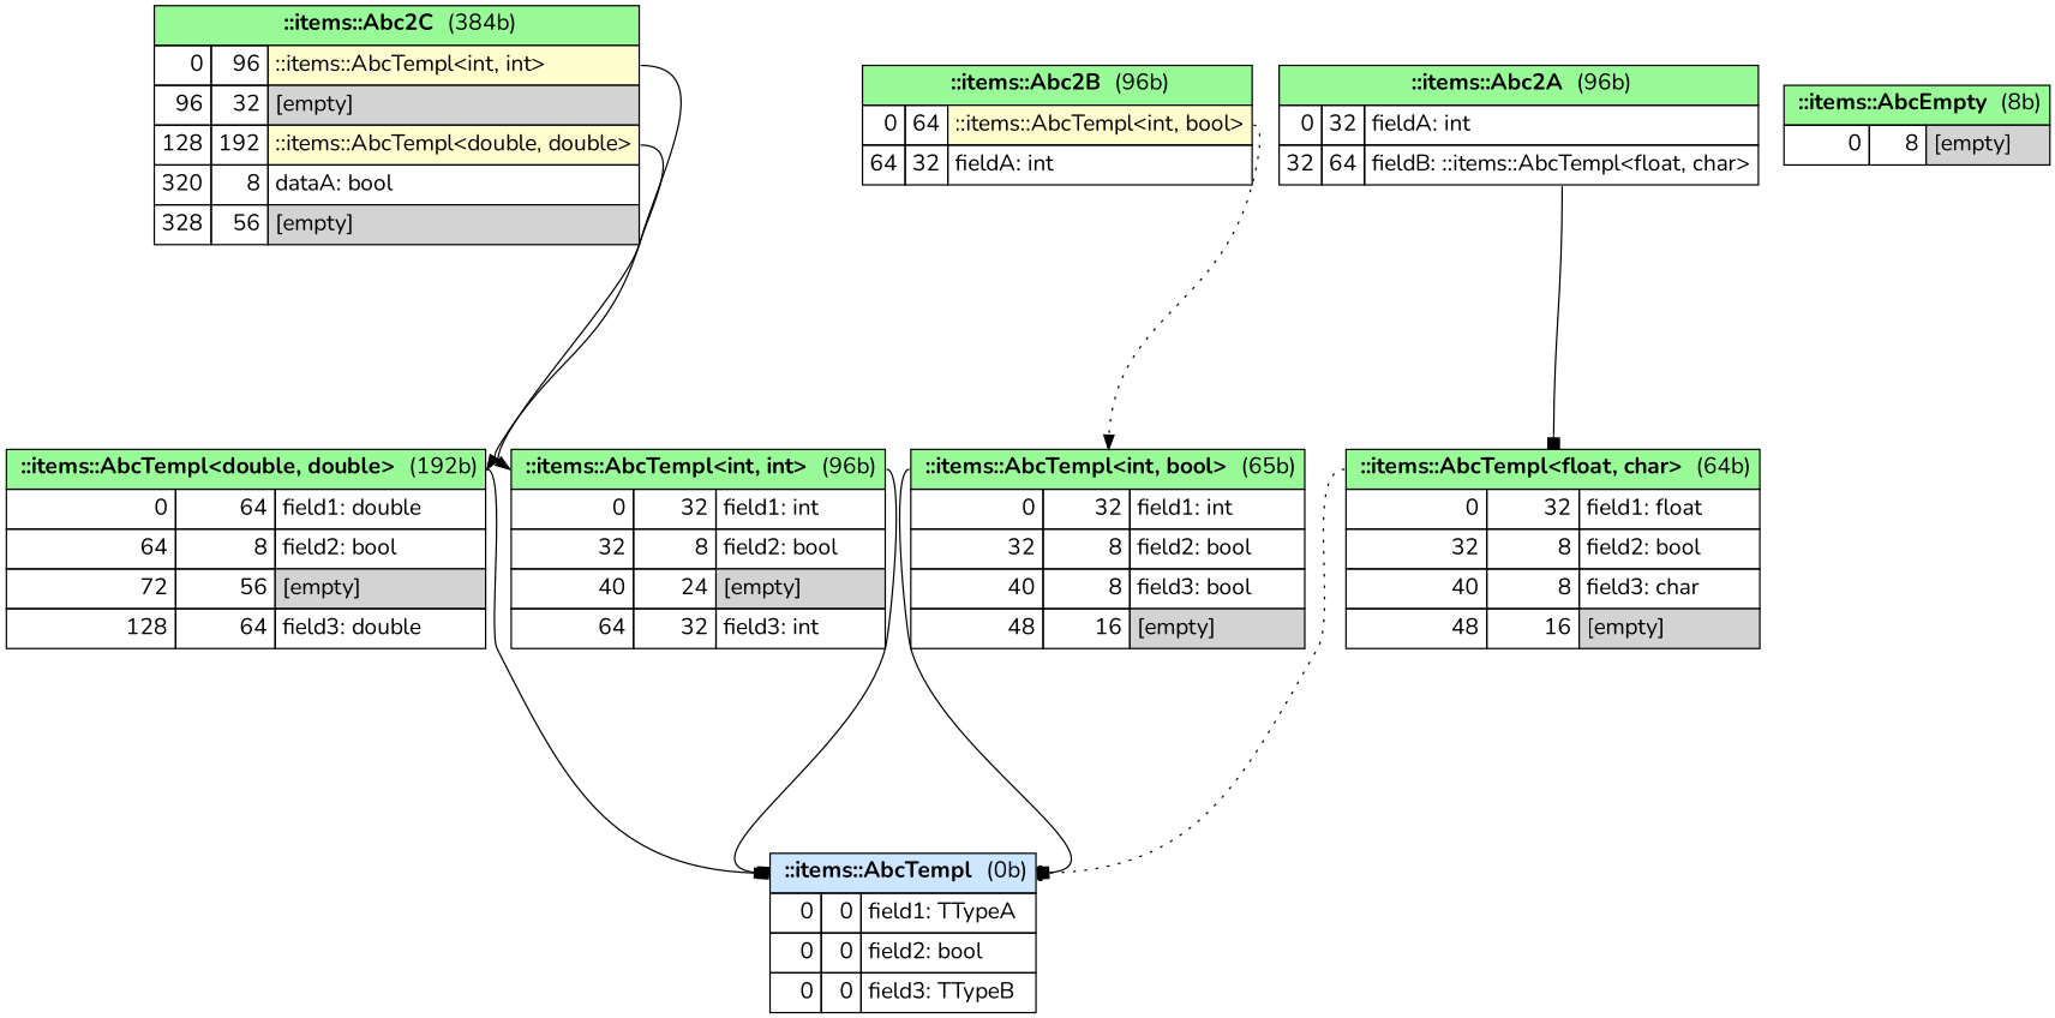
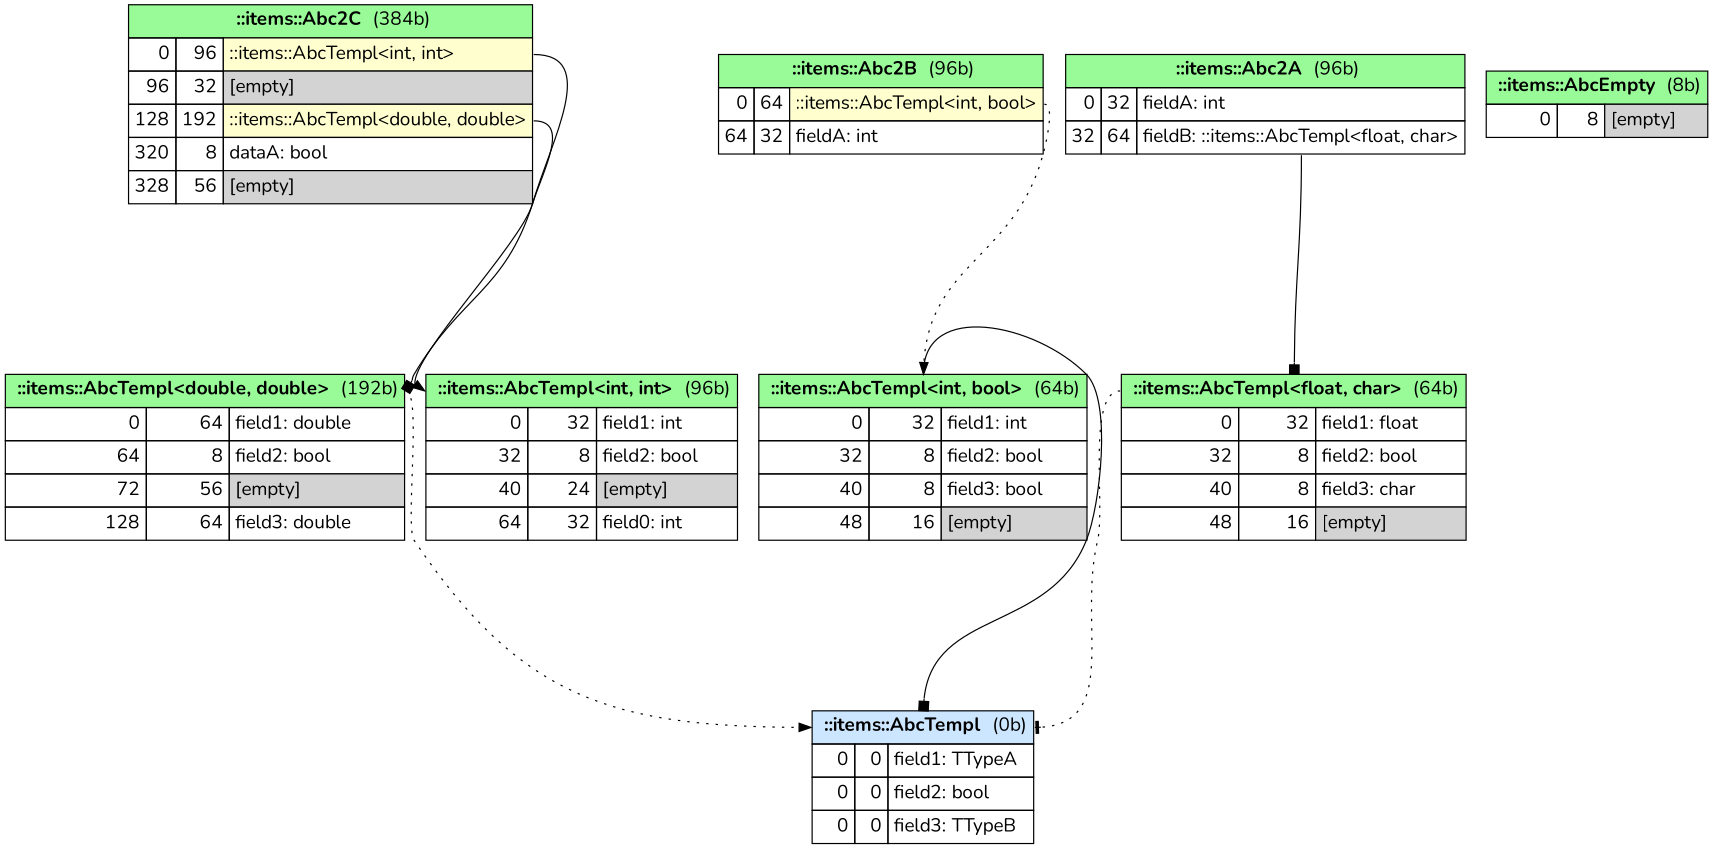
  digraph {
    fontname=Nunito
    rankdir=TB
    ranksep=2
    node [fontname=Nunito fontsize=16 shape=plain]
    edge [arrowhead=box fontname=Nunito headport=-1 style=solid tailport=-1]
    n1 [label=<<table border="0" cellborder="1" cellspacing="0" cellpadding="4">             <tr> <td colspan="3" bgcolor="PaleGreen" port='-1'> <b>::items::Abc2C</b>  (384b)</td> </tr>             <tr> <td align="right" port='in_0'>0</td> <td align="right">96</td> <td align="left" bgcolor='#FEFECE' port='out_0'>::items::AbcTempl&lt;int, int&gt;</td> </tr>             <tr> <td align="right" port='in_1'>96</td> <td align="right">32</td> <td align="left" bgcolor='lightgray' port='out_1'>[empty]</td> </tr>             <tr> <td align="right" port='in_2'>128</td> <td align="right">192</td> <td align="left" bgcolor='#FEFECE' port='out_2'>::items::AbcTempl&lt;double, double&gt;</td> </tr>             <tr> <td align="right" port='in_3'>320</td> <td align="right">8</td> <td align="left" port='out_3'>dataA: bool</td> </tr>             <tr> <td align="right" port='in_4'>328</td> <td align="right">56</td> <td align="left" bgcolor='lightgray' port='out_4'>[empty]</td> </tr>         </table>>]
    n2 [label=<<table border="0" cellborder="1" cellspacing="0" cellpadding="4">             <tr> <td colspan="3" bgcolor="PaleGreen" port='-1'> <b>::items::AbcTempl&lt;double, double&gt;</b>  (192b)</td> </tr>             <tr> <td align="right" port='in_0'>0</td> <td align="right">64</td> <td align="left" port='out_0'>field1: double</td> </tr>             <tr> <td align="right" port='in_1'>64</td> <td align="right">8</td> <td align="left" port='out_1'>field2: bool</td> </tr>             <tr> <td align="right" port='in_2'>72</td> <td align="right">56</td> <td align="left" bgcolor='lightgray' port='out_2'>[empty]</td> </tr>             <tr> <td align="right" port='in_3'>128</td> <td align="right">64</td> <td align="left" port='out_3'>field3: double</td> </tr>         </table>>]
-   n3 [label=<<table border="0" cellborder="1" cellspacing="0" cellpadding="4">             <tr> <td colspan="3" bgcolor="PaleGreen" port='-1'> <b>::items::AbcTempl&lt;int, int&gt;</b>  (96b)</td> </tr>             <tr> <td align="right" port='in_0'>0</td> <td align="right">32</td> <td align="left" port='out_0'>field1: int</td> </tr>             <tr> <td align="right" port='in_1'>32</td> <td align="right">8</td> <td align="left" port='out_1'>field2: bool</td> </tr>             <tr> <td align="right" port='in_2'>40</td> <td align="right">24</td> <td align="left" bgcolor='lightgray' port='out_2'>[empty]</td> </tr>             <tr> <td align="right" port='in_3'>64</td> <td align="right">32</td> <td align="left" port='out_3'>field3: int</td> </tr>         </table>>]
+   n3 [label=<<table border="0" cellborder="1" cellspacing="0" cellpadding="4">             <tr> <td colspan="3" bgcolor="PaleGreen" port='-1'> <b>::items::AbcTempl&lt;int, int&gt;</b>  (96b)</td> </tr>             <tr> <td align="right" port='in_0'>0</td> <td align="right">32</td> <td align="left" port='out_0'>field1: int</td> </tr>             <tr> <td align="right" port='in_1'>32</td> <td align="right">8</td> <td align="left" port='out_1'>field2: bool</td> </tr>             <tr> <td align="right" port='in_2'>40</td> <td align="right">24</td> <td align="left" bgcolor='lightgray' port='out_2'>[empty]</td> </tr>             <tr> <td align="right" port='in_3'>64</td> <td align="right">32</td> <td align="left" port='out_3'>field0: int</td> </tr>         </table>>]
    n4 [label=<<table border="0" cellborder="1" cellspacing="0" cellpadding="4">             <tr> <td colspan="3" bgcolor="#cde6ff" port='-1'> <b>::items::AbcTempl</b>  (0b)</td> </tr>             <tr> <td align="right" port='in_0'>0</td> <td align="right">0</td> <td align="left" port='out_0'>field1: TTypeA</td> </tr>             <tr> <td align="right" port='in_1'>0</td> <td align="right">0</td> <td align="left" port='out_1'>field2: bool</td> </tr>             <tr> <td align="right" port='in_2'>0</td> <td align="right">0</td> <td align="left" port='out_2'>field3: TTypeB</td> </tr>         </table>>]
    n5 [label=<<table border="0" cellborder="1" cellspacing="0" cellpadding="4">             <tr> <td colspan="3" bgcolor="PaleGreen" port='-1'> <b>::items::Abc2B</b>  (96b)</td> </tr>             <tr> <td align="right" port='in_0'>0</td> <td align="right">64</td> <td align="left" bgcolor='#FEFECE' port='out_0'>::items::AbcTempl&lt;int, bool&gt;</td> </tr>             <tr> <td align="right" port='in_1'>64</td> <td align="right">32</td> <td align="left" port='out_1'>fieldA: int</td> </tr>         </table>>]
-   n6 [label=<<table border="0" cellborder="1" cellspacing="0" cellpadding="4">             <tr> <td colspan="3" bgcolor="PaleGreen" port='-1'> <b>::items::AbcTempl&lt;int, bool&gt;</b>  (65b)</td> </tr>             <tr> <td align="right" port='in_0'>0</td> <td align="right">32</td> <td align="left" port='out_0'>field1: int</td> </tr>             <tr> <td align="right" port='in_1'>32</td> <td align="right">8</td> <td align="left" port='out_1'>field2: bool</td> </tr>             <tr> <td align="right" port='in_2'>40</td> <td align="right">8</td> <td align="left" port='out_2'>field3: bool</td> </tr>             <tr> <td align="right" port='in_3'>48</td> <td align="right">16</td> <td align="left" bgcolor='lightgray' port='out_3'>[empty]</td> </tr>         </table>>]
+   n6 [label=<<table border="0" cellborder="1" cellspacing="0" cellpadding="4">             <tr> <td colspan="3" bgcolor="PaleGreen" port='-1'> <b>::items::AbcTempl&lt;int, bool&gt;</b>  (64b)</td> </tr>             <tr> <td align="right" port='in_0'>0</td> <td align="right">32</td> <td align="left" port='out_0'>field1: int</td> </tr>             <tr> <td align="right" port='in_1'>32</td> <td align="right">8</td> <td align="left" port='out_1'>field2: bool</td> </tr>             <tr> <td align="right" port='in_2'>40</td> <td align="right">8</td> <td align="left" port='out_2'>field3: bool</td> </tr>             <tr> <td align="right" port='in_3'>48</td> <td align="right">16</td> <td align="left" bgcolor='lightgray' port='out_3'>[empty]</td> </tr>         </table>>]
    n7 [label=<<table border="0" cellborder="1" cellspacing="0" cellpadding="4">             <tr> <td colspan="3" bgcolor="PaleGreen" port='-1'> <b>::items::Abc2A</b>  (96b)</td> </tr>             <tr> <td align="right" port='in_0'>0</td> <td align="right">32</td> <td align="left" port='out_0'>fieldA: int</td> </tr>             <tr> <td align="right" port='in_1'>32</td> <td align="right">64</td> <td align="left" port='out_1'>fieldB: ::items::AbcTempl&lt;float, char&gt;</td> </tr>         </table>>]
    n8 [label=<<table border="0" cellborder="1" cellspacing="0" cellpadding="4">             <tr> <td colspan="3" bgcolor="PaleGreen" port='-1'> <b>::items::AbcTempl&lt;float, char&gt;</b>  (64b)</td> </tr>             <tr> <td align="right" port='in_0'>0</td> <td align="right">32</td> <td align="left" port='out_0'>field1: float</td> </tr>             <tr> <td align="right" port='in_1'>32</td> <td align="right">8</td> <td align="left" port='out_1'>field2: bool</td> </tr>             <tr> <td align="right" port='in_2'>40</td> <td align="right">8</td> <td align="left" port='out_2'>field3: char</td> </tr>             <tr> <td align="right" port='in_3'>48</td> <td align="right">16</td> <td align="left" bgcolor='lightgray' port='out_3'>[empty]</td> </tr>         </table>>]
    n9 [label=<<table border="0" cellborder="1" cellspacing="0" cellpadding="4">             <tr> <td colspan="3" bgcolor="PaleGreen" port='-1'> <b>::items::AbcEmpty</b>  (8b)</td> </tr>             <tr> <td align="right" port='in_0'>0</td> <td align="right">8</td> <td align="left" bgcolor='lightgray' port='out_0'>[empty]</td> </tr>         </table>>]
-   n1 -> n2 [arrowhead=normal tailport=out_2]
+   n1 -> n2 [tailport=out_2]
    n1 -> n3 [arrowhead=normal tailport=out_0]
-   n2 -> n4 [arrowhead=normal]
-   n3 -> n4
+   n2 -> n4 [arrowhead=normal style=dotted]
    n5 -> n6 [arrowhead=normal style=dotted tailport=out_0]
    n6 -> n4
    n7 -> n8 [tailport=out_1]
    n8 -> n4 [arrowhead=tee style=dotted]
  }
